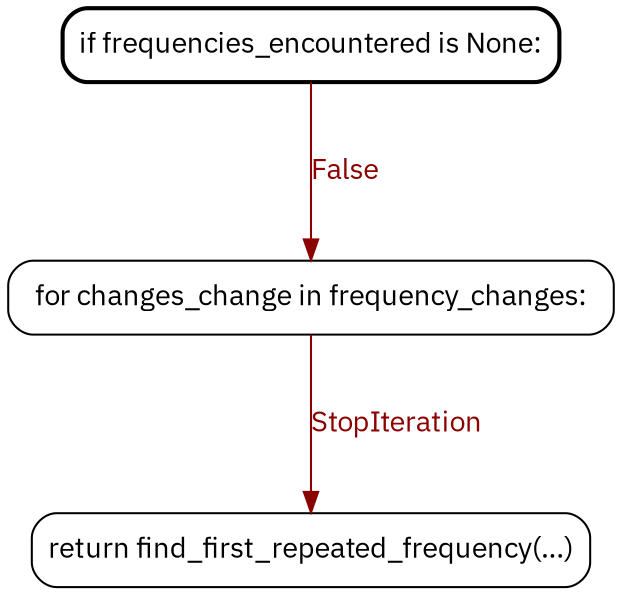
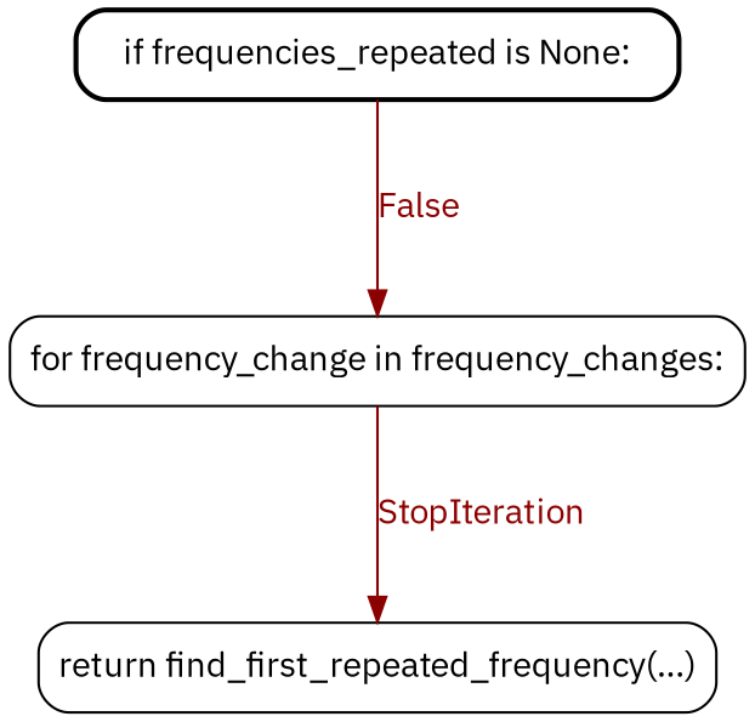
  strict digraph {
    fontname="IBM Plex Sans"
    ranksep=1.0
    node [fontname="IBM Plex Sans" shape=box style=rounded]
    edge [color=red4 fontcolor=red4 fontname="IBM Plex Sans"]
-   n1 [label="if frequencies_encountered is None:" style="rounded, bold"]
-   n2 [label="for changes_change in frequency_changes:"]
+   n1 [label="if frequencies_repeated is None:" style="rounded, bold"]
+   n2 [label="for frequency_change in frequency_changes:"]
    n3 [label="return find_first_repeated_frequency(...)"]
    n1 -> n2 [label=False]
    n2 -> n3 [label=StopIteration]
  }
